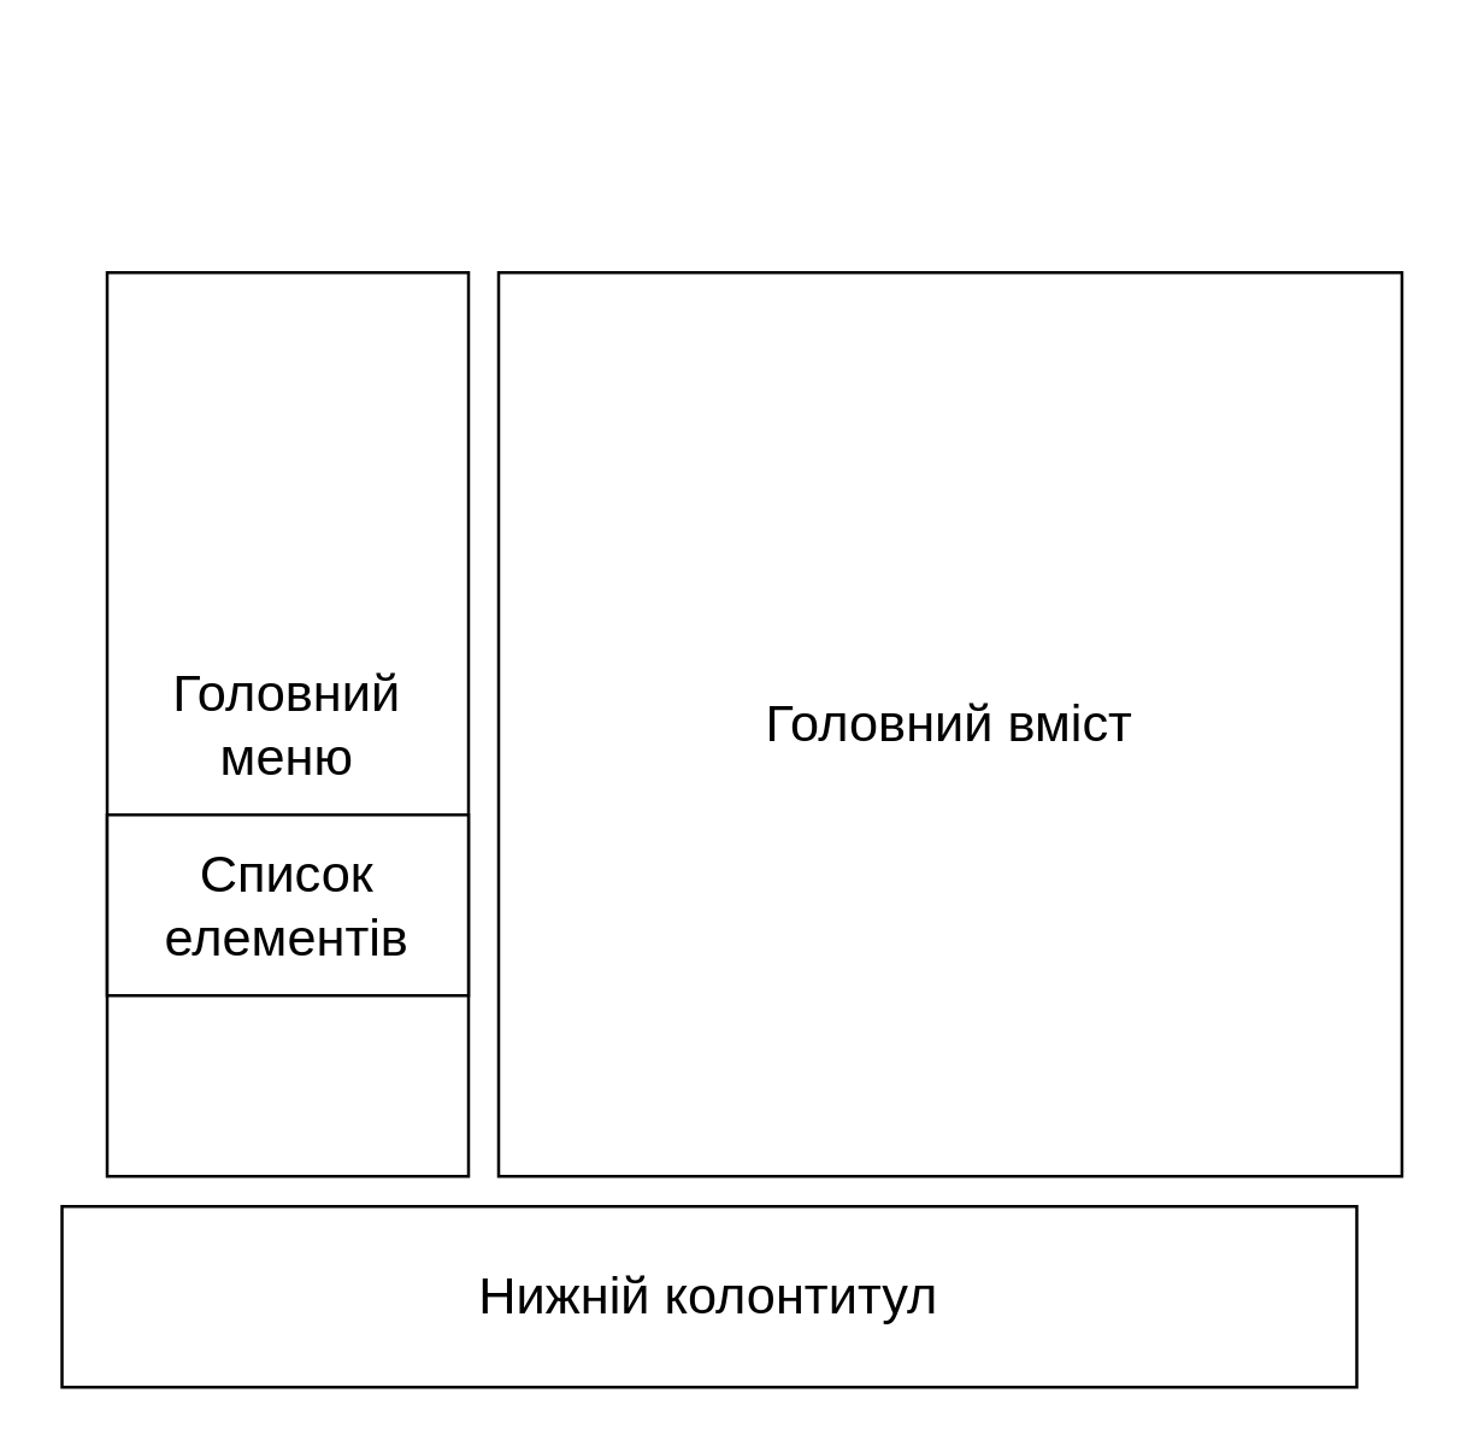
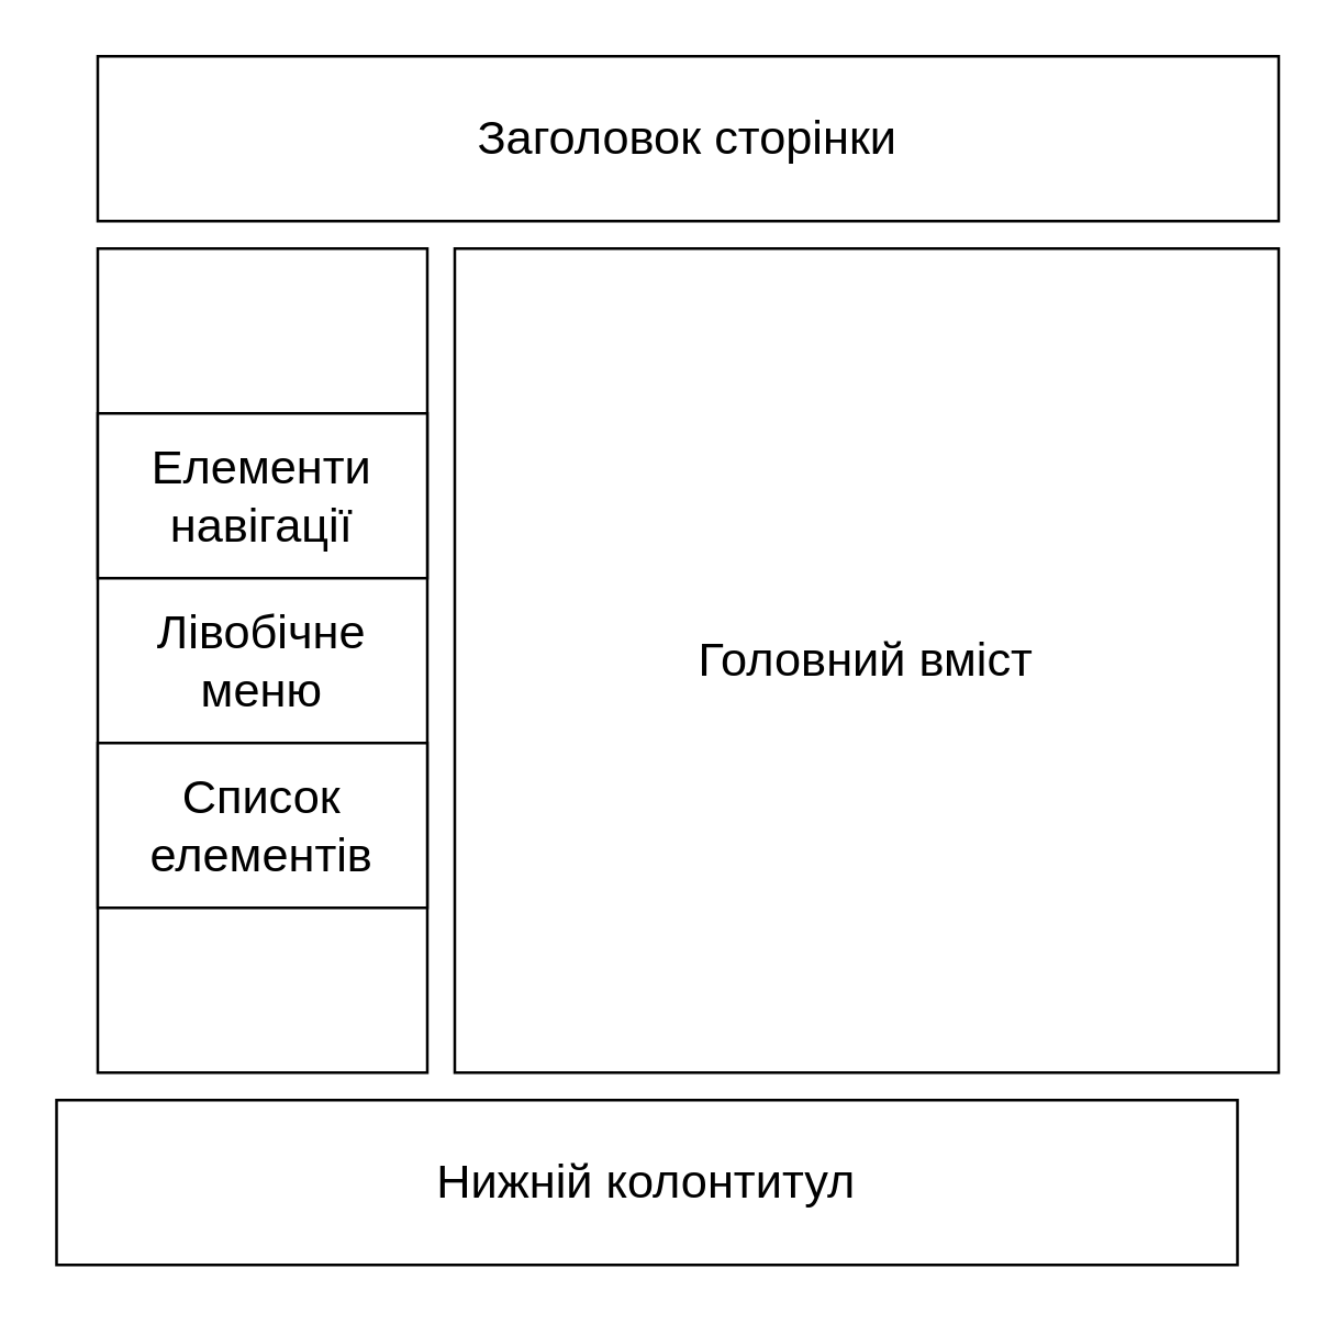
  <mxCell id="0" />
  <mxCell id="1" parent="0" />
+ <mxCell id="2" value="&lt;span id=&quot;docs-internal-guid-4187d319-7fff-7a4f-f9ee-13bc87abbb57&quot;&gt;&lt;span style=&quot;font-size: 13pt; font-family: Arial, sans-serif; background-color: transparent; font-variant-numeric: normal; font-variant-east-asian: normal; font-variant-alternates: normal; font-variant-position: normal; vertical-align: baseline; white-space-collapse: preserve;&quot;&gt;Заголовок сторінки&lt;/span&gt;&lt;/span&gt;" style="rounded=0;whiteSpace=wrap;html=1;" vertex="1" parent="1"><mxGeometry x="35" y="20" width="430" height="60" as="geometry" /></mxCell>
  <mxCell id="3" value="&lt;span id=&quot;docs-internal-guid-26fe239f-7fff-ba95-35f0-8be5afd51dd9&quot;&gt;&lt;span style=&quot;font-size: 13pt; font-family: Arial, sans-serif; background-color: transparent; font-variant-numeric: normal; font-variant-east-asian: normal; font-variant-alternates: normal; font-variant-position: normal; vertical-align: baseline; white-space-collapse: preserve;&quot;&gt;Головний вміст&lt;/span&gt;&lt;/span&gt;" style="whiteSpace=wrap;html=1;aspect=fixed;" vertex="1" parent="1"><mxGeometry x="165" y="90" width="300" height="300" as="geometry" /></mxCell>
- <mxCell id="4" value="&lt;span id=&quot;docs-internal-guid-c9319262-7fff-e83f-c7fe-0b6a9679c3ef&quot;&gt;&lt;span style=&quot;font-size: 13pt; font-family: Arial, sans-serif; background-color: transparent; font-variant-numeric: normal; font-variant-east-asian: normal; font-variant-alternates: normal; font-variant-position: normal; vertical-align: baseline; white-space-collapse: preserve;&quot;&gt;Головний меню&lt;/span&gt;&lt;/span&gt;" style="rounded=0;whiteSpace=wrap;html=1;" vertex="1" parent="1"><mxGeometry x="35" y="90" width="120" height="300" as="geometry" /></mxCell>
+ <mxCell id="4" value="&lt;span id=&quot;docs-internal-guid-c9319262-7fff-e83f-c7fe-0b6a9679c3ef&quot;&gt;&lt;span style=&quot;font-size: 13pt; font-family: Arial, sans-serif; background-color: transparent; font-variant-numeric: normal; font-variant-east-asian: normal; font-variant-alternates: normal; font-variant-position: normal; vertical-align: baseline; white-space-collapse: preserve;&quot;&gt;Лівобічне меню&lt;/span&gt;&lt;/span&gt;" style="rounded=0;whiteSpace=wrap;html=1;" vertex="1" parent="1"><mxGeometry x="35" y="90" width="120" height="300" as="geometry" /></mxCell>
+ <mxCell id="5" value="&lt;span id=&quot;docs-internal-guid-e0e2a52f-7fff-263c-4d9c-b907e40ae312&quot;&gt;&lt;span style=&quot;font-size: 13pt; font-family: Arial, sans-serif; background-color: transparent; font-variant-numeric: normal; font-variant-east-asian: normal; font-variant-alternates: normal; font-variant-position: normal; vertical-align: baseline; white-space-collapse: preserve;&quot;&gt;Елементи навігації&lt;/span&gt;&lt;/span&gt;" style="rounded=0;whiteSpace=wrap;html=1;" vertex="1" parent="1"><mxGeometry x="35" y="150" width="120" height="60" as="geometry" /></mxCell>
  <mxCell id="6" value="&lt;span id=&quot;docs-internal-guid-e83117f2-7fff-b3b2-7d7a-cb32bff0e3f1&quot;&gt;&lt;span style=&quot;font-size: 13pt; font-family: Arial, sans-serif; background-color: transparent; font-variant-numeric: normal; font-variant-east-asian: normal; font-variant-alternates: normal; font-variant-position: normal; vertical-align: baseline; white-space-collapse: preserve;&quot;&gt;Список елементів&lt;/span&gt;&lt;/span&gt;" style="rounded=0;whiteSpace=wrap;html=1;" vertex="1" parent="1"><mxGeometry x="35" y="270" width="120" height="60" as="geometry" /></mxCell>
  <mxCell id="7" value="&lt;span id=&quot;docs-internal-guid-7bd895f0-7fff-b836-7dd3-b016854ccad1&quot;&gt;&lt;span style=&quot;font-size: 13pt; font-family: Arial, sans-serif; background-color: transparent; font-variant-numeric: normal; font-variant-east-asian: normal; font-variant-alternates: normal; font-variant-position: normal; vertical-align: baseline; white-space-collapse: preserve;&quot;&gt;Нижній колонтитул&lt;/span&gt;&lt;/span&gt;" style="rounded=0;whiteSpace=wrap;html=1;" vertex="1" parent="1"><mxGeometry x="20" y="400" width="430" height="60" as="geometry" /></mxCell>
